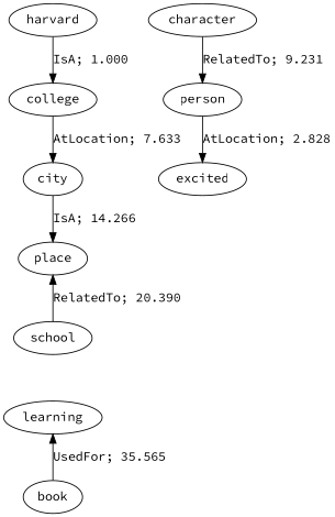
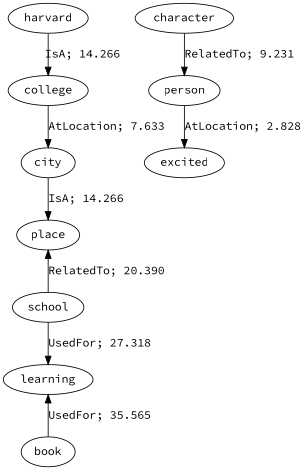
  digraph {
    fontname="Source Code Pro"
    node [fontname="Source Code Pro"]
    edge [dir=forward fontname="Source Code Pro"]
    n1 [label=harvard]
    n2 [label=college]
    n3 [label=city]
    n4 [label=place]
    n5 [label=school]
    n6 [label=learning]
    n7 [label=book]
    n8 [label=character]
    n9 [label=person]
    n10 [label=excited]
-   n1 -> n2 [label="IsA; 1.000" weight=1.000]
+   n1 -> n2 [label="IsA; 14.266" weight=1.000]
    n2 -> n3 [label="AtLocation; 7.633" weight=7.633]
    n3 -> n4 [label="IsA; 14.266" weight=14.266]
    n4 -> n5 [dir=back label="RelatedTo; 20.390" weight=20.390]
+   n5 -> n6 [label="UsedFor; 27.318" weight=27.318]
    n6 -> n7 [dir=back label="UsedFor; 35.565" weight=35.565]
    n8 -> n9 [label="RelatedTo; 9.231" weight=9.231]
    n9 -> n10 [label="AtLocation; 2.828" weight=2.828]
  }
